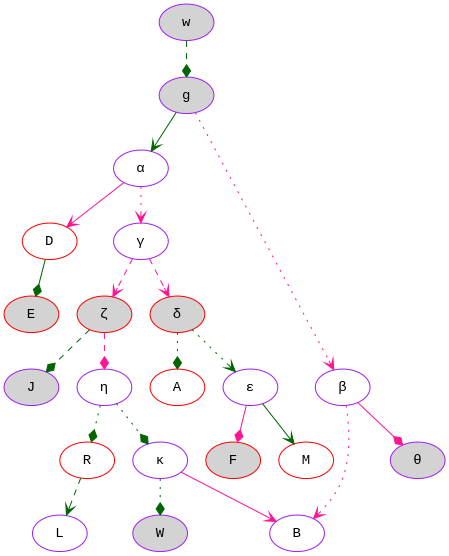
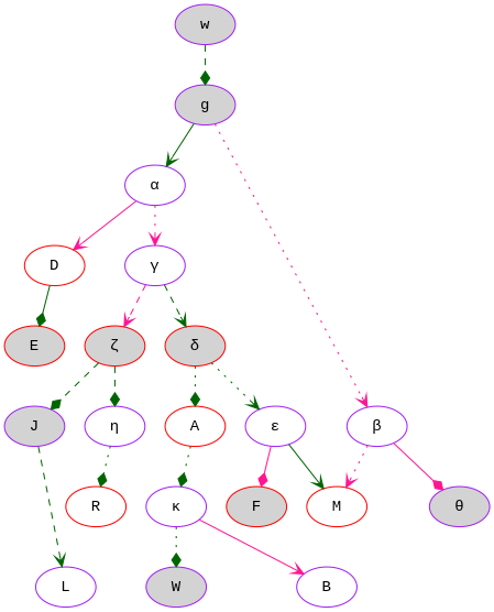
  digraph {
    fontname="Liberation Mono"
    node [color=purple fillcolor=white fontname="Liberation Mono" style=filled]
    edge [arrowhead=vee color=darkgreen fontname="Liberation Mono" style=dotted]
    w [fillcolor=lightgrey]
    g [fillcolor=lightgrey]
    n3 [label="α"]
    n4 [label="β"]
    n5 [label="γ"]
    D [color=red]
    n7 [fillcolor=lightgrey label="θ"]
    M [color=red]
    n9 [color=red fillcolor=lightgrey label="δ"]
    n10 [color=red fillcolor=lightgrey label="ζ"]
    E [color=red fillcolor=lightgrey]
    n12 [label="ε"]
    A [color=red]
    n14 [label="η"]
    J [fillcolor=lightgrey]
    F [color=red fillcolor=lightgrey]
    n17 [label="κ"]
    R [color=red]
    B
    W [fillcolor=lightgrey]
    L
    w -> g [arrowhead=diamond style=dashed]
    g -> n3 [style=solid]
    g -> n4 [color=deeppink]
    n3 -> n5 [color=deeppink]
    n3 -> D [color=deeppink style=solid]
    n4 -> n7 [arrowhead=diamond color=deeppink style=solid]
-   n4 -> B [color=deeppink]
-   n5 -> n9 [color=deeppink style=dashed]
+   n4 -> M [color=deeppink]
+   n5 -> n9 [style=dashed]
    n5 -> n10 [color=deeppink style=dashed]
    D -> E [arrowhead=diamond style=solid]
    n9 -> n12
    n9 -> A [arrowhead=diamond]
-   n10 -> n14 [arrowhead=diamond color=deeppink style=dashed]
+   n10 -> n14 [arrowhead=diamond style=dashed]
    n10 -> J [arrowhead=diamond style=dashed]
    n12 -> M [style=solid]
    n12 -> F [arrowhead=diamond color=deeppink style=solid]
-   n14 -> n17 [arrowhead=diamond]
+   A -> n17 [arrowhead=diamond]
    n14 -> R [arrowhead=diamond]
    n17 -> B [color=deeppink style=solid]
    n17 -> W [arrowhead=diamond]
-   R -> L [style=dashed]
+   J -> L [style=dashed]
  }
